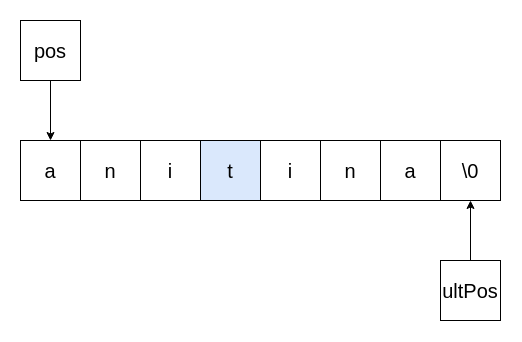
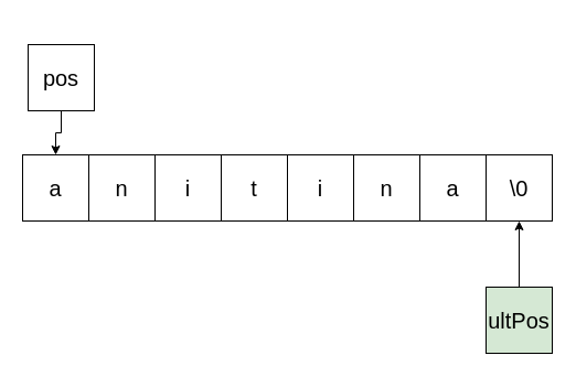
  <mxCell id="0" />
  <mxCell id="1" parent="0" />
  <mxCell id="2" value="a" style="whiteSpace=wrap;html=1;" vertex="1" parent="1"><mxGeometry x="20" y="140" width="60" height="60" as="geometry" /></mxCell>
  <mxCell id="3" value="n" style="whiteSpace=wrap;html=1;fontSize=20;" vertex="1" parent="1"><mxGeometry x="80" y="140" width="60" height="60" as="geometry" /></mxCell>
  <mxCell id="4" value="a" style="whiteSpace=wrap;html=1;fontSize=20;" vertex="1" parent="1"><mxGeometry x="380" y="140" width="60" height="60" as="geometry" /></mxCell>
  <mxCell id="5" value="n" style="whiteSpace=wrap;html=1;fontSize=20;" vertex="1" parent="1"><mxGeometry x="320" y="140" width="60" height="60" as="geometry" /></mxCell>
  <mxCell id="6" value="i" style="whiteSpace=wrap;html=1;fontSize=20;" vertex="1" parent="1"><mxGeometry x="260" y="140" width="60" height="60" as="geometry" /></mxCell>
- <mxCell id="7" value="t" style="whiteSpace=wrap;html=1;fontSize=20;fillColor=#dae8fc;" vertex="1" parent="1"><mxGeometry x="200" y="140" width="60" height="60" as="geometry" /></mxCell>
+ <mxCell id="7" value="t" style="whiteSpace=wrap;html=1;fontSize=20;" vertex="1" parent="1"><mxGeometry x="200" y="140" width="60" height="60" as="geometry" /></mxCell>
  <mxCell id="8" value="i" style="whiteSpace=wrap;html=1;fontSize=20;" vertex="1" parent="1"><mxGeometry x="140" y="140" width="60" height="60" as="geometry" /></mxCell>
  <mxCell id="9" value="\0" style="whiteSpace=wrap;html=1;fontSize=20;" vertex="1" parent="1"><mxGeometry x="440" y="140" width="60" height="60" as="geometry" /></mxCell>
  <mxCell id="10" value="a" style="whiteSpace=wrap;html=1;fontSize=20;" vertex="1" parent="1"><mxGeometry x="20" y="140" width="60" height="60" as="geometry" /></mxCell>
  <mxCell id="11" value="" style="edgeStyle=orthogonalEdgeStyle;rounded=0;orthogonalLoop=1;jettySize=auto;html=1;fontSize=20;" edge="1" parent="1" source="12" target="10"><mxGeometry relative="1" as="geometry" /></mxCell>
- <mxCell id="12" value="&lt;font style=&quot;font-size: 20px&quot;&gt;pos&lt;/font&gt;" style="whiteSpace=wrap;html=1;" vertex="1" parent="1"><mxGeometry x="20" y="20" width="60" height="60" as="geometry" /></mxCell>
+ <mxCell id="12" value="&lt;font style=&quot;font-size: 20px&quot;&gt;pos&lt;/font&gt;" style="whiteSpace=wrap;html=1;" vertex="1" parent="1"><mxGeometry x="25" y="40" width="60" height="60" as="geometry" /></mxCell>
  <mxCell id="13" value="" style="edgeStyle=orthogonalEdgeStyle;rounded=0;orthogonalLoop=1;jettySize=auto;html=1;fontSize=20;" edge="1" parent="1" source="14" target="9"><mxGeometry relative="1" as="geometry" /></mxCell>
- <mxCell id="14" value="&lt;font style=&quot;font-size: 20px&quot;&gt;ultPos&lt;/font&gt;" style="whiteSpace=wrap;html=1;" vertex="1" parent="1"><mxGeometry x="440" y="260" width="60" height="60" as="geometry" /></mxCell>
+ <mxCell id="14" value="&lt;font style=&quot;font-size: 20px&quot;&gt;ultPos&lt;/font&gt;" style="whiteSpace=wrap;html=1;fillColor=#d5e8d4;" vertex="1" parent="1"><mxGeometry x="440" y="260" width="60" height="60" as="geometry" /></mxCell>
